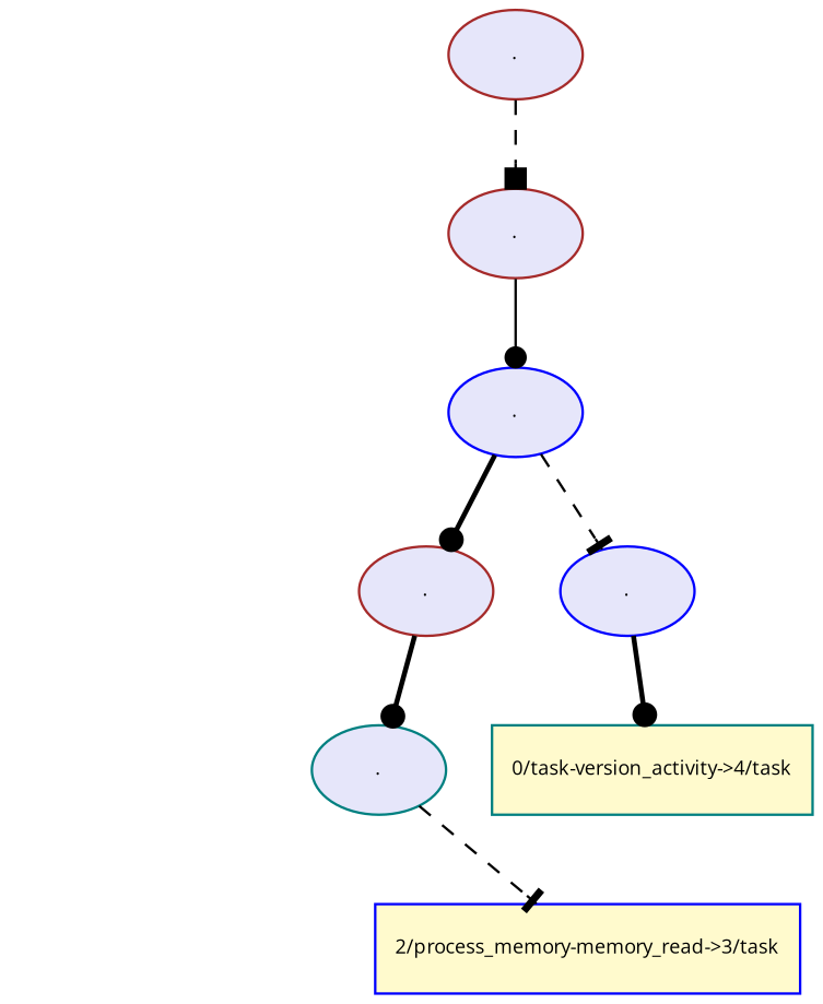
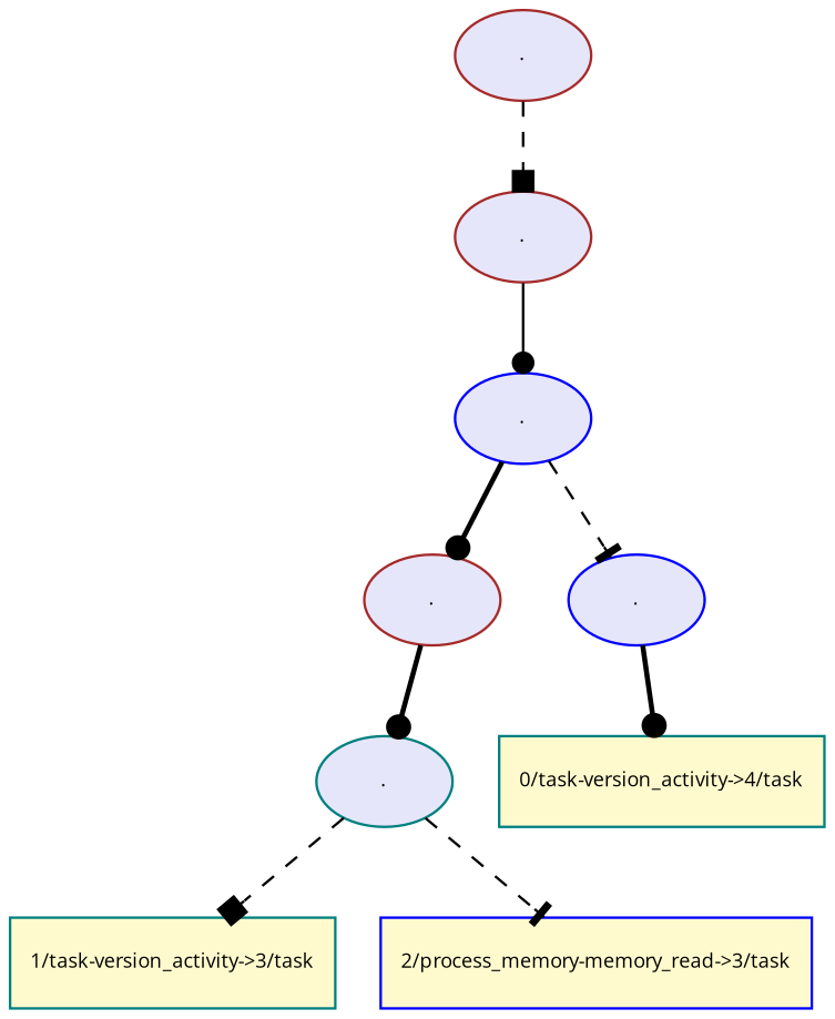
  digraph {
    fontname="Open Sans"
    node [color=brown fillcolor="#e6e6fa" fontname="Open Sans" fontsize=8 shape=ellipse style=filled]
    edge [arrowhead=dot color="#000000" fontname="Open Sans" fontsize=8 style=dashed]
    n1 [label="."]
    n2 [label="."]
    n3 [color=blue label="."]
    n4 [label="."]
    n5 [color=blue label="."]
    n6 [color=teal label="."]
    n7 [color=teal fillcolor="#fffacd" label="0/task-version_activity->4/task" shape=rectangle]
+   n8 [color=teal fillcolor="#fffacd" label="1/task-version_activity->3/task" shape=rectangle]
    n9 [color=blue fillcolor="#fffacd" label="2/process_memory-memory_read->3/task" shape=rectangle]
    n1 -> n2 [arrowhead=box]
    n2 -> n3 [style=solid]
    n3 -> n4 [style=bold]
    n3 -> n5 [arrowhead=tee]
    n4 -> n6 [style=bold]
    n5 -> n7 [style=bold]
+   n6 -> n8 [arrowhead=box]
    n6 -> n9 [arrowhead=tee]
  }
